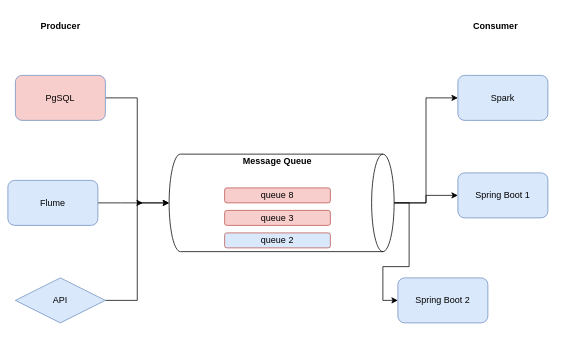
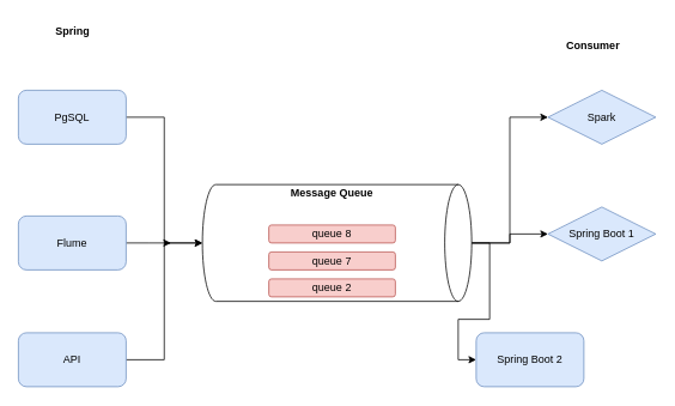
  <mxCell id="0" />
  <mxCell id="1" parent="0" />
  <mxCell id="2" style="edgeStyle=orthogonalEdgeStyle;rounded=0;orthogonalLoop=1;jettySize=auto;html=1;exitX=1;exitY=0.5;exitDx=0;exitDy=0;entryX=0.5;entryY=1;entryDx=0;entryDy=0;entryPerimeter=0;" edge="1" parent="1" source="3" target="11"><mxGeometry relative="1" as="geometry" /></mxCell>
- <mxCell id="3" value="PgSQL" style="rounded=1;whiteSpace=wrap;html=1;fillColor=#f8cecc;strokeColor=#6c8ebf;" vertex="1" parent="1"><mxGeometry x="20" y="100" width="120" height="60" as="geometry" /></mxCell>
+ <mxCell id="3" value="PgSQL" style="rounded=1;whiteSpace=wrap;html=1;fillColor=#dae8fc;strokeColor=#6c8ebf;" vertex="1" parent="1"><mxGeometry x="20" y="100" width="120" height="60" as="geometry" /></mxCell>
  <mxCell id="4" style="edgeStyle=orthogonalEdgeStyle;rounded=0;orthogonalLoop=1;jettySize=auto;html=1;" edge="1" parent="1" source="5"><mxGeometry relative="1" as="geometry"><mxPoint x="190" y="270" as="targetPoint" /></mxGeometry></mxCell>
- <mxCell id="5" value="Flume" style="rounded=1;whiteSpace=wrap;html=1;fillColor=#dae8fc;strokeColor=#6c8ebf;" vertex="1" parent="1"><mxGeometry x="10" y="240" width="120" height="60" as="geometry" /></mxCell>
+ <mxCell id="5" value="Flume" style="rounded=1;whiteSpace=wrap;html=1;fillColor=#dae8fc;strokeColor=#6c8ebf;" vertex="1" parent="1"><mxGeometry x="20" y="240" width="120" height="60" as="geometry" /></mxCell>
  <mxCell id="6" style="edgeStyle=orthogonalEdgeStyle;rounded=0;orthogonalLoop=1;jettySize=auto;html=1;entryX=0.5;entryY=1;entryDx=0;entryDy=0;entryPerimeter=0;" edge="1" parent="1" source="7" target="11"><mxGeometry relative="1" as="geometry" /></mxCell>
- <mxCell id="7" value="API" style="rhombus;whiteSpace=wrap;html=1;fillColor=#dae8fc;strokeColor=#6c8ebf;" vertex="1" parent="1"><mxGeometry x="20" y="370" width="120" height="60" as="geometry" /></mxCell>
+ <mxCell id="7" value="API" style="rounded=1;whiteSpace=wrap;html=1;fillColor=#dae8fc;strokeColor=#6c8ebf;" vertex="1" parent="1"><mxGeometry x="20" y="370" width="120" height="60" as="geometry" /></mxCell>
  <mxCell id="8" style="edgeStyle=orthogonalEdgeStyle;rounded=0;orthogonalLoop=1;jettySize=auto;html=1;" edge="1" parent="1" source="11" target="17"><mxGeometry relative="1" as="geometry" /></mxCell>
  <mxCell id="9" style="edgeStyle=orthogonalEdgeStyle;rounded=0;orthogonalLoop=1;jettySize=auto;html=1;entryX=0;entryY=0.5;entryDx=0;entryDy=0;" edge="1" parent="1" source="11" target="16"><mxGeometry relative="1" as="geometry" /></mxCell>
  <mxCell id="10" style="edgeStyle=orthogonalEdgeStyle;rounded=0;orthogonalLoop=1;jettySize=auto;html=1;entryX=0;entryY=0.5;entryDx=0;entryDy=0;" edge="1" parent="1" source="11" target="18"><mxGeometry relative="1" as="geometry" /></mxCell>
  <mxCell id="11" value="" style="shape=cylinder3;whiteSpace=wrap;html=1;boundedLbl=1;backgroundOutline=1;size=15;rotation=90;" vertex="1" parent="1"><mxGeometry x="310" y="120" width="130" height="300" as="geometry" /></mxCell>
  <mxCell id="12" value="Message Queue" style="text;html=1;resizable=0;autosize=1;align=center;verticalAlign=middle;points=[];fillColor=none;strokeColor=none;rounded=0;fontStyle=1" vertex="1" parent="1"><mxGeometry x="314" y="200" width="110" height="30" as="geometry" /></mxCell>
  <mxCell id="13" value="queue 8" style="rounded=1;whiteSpace=wrap;html=1;fillColor=#f8cecc;strokeColor=#b85450;" vertex="1" parent="1"><mxGeometry x="299" y="250" width="141" height="20" as="geometry" /></mxCell>
- <mxCell id="14" value="queue 3" style="rounded=1;whiteSpace=wrap;html=1;fillColor=#f8cecc;strokeColor=#b85450;" vertex="1" parent="1"><mxGeometry x="299" y="280" width="141" height="20" as="geometry" /></mxCell>
- <mxCell id="15" value="queue 2" style="rounded=1;whiteSpace=wrap;html=1;fillColor=#dae8fc;strokeColor=#b85450;" vertex="1" parent="1"><mxGeometry x="299" y="310" width="141" height="20" as="geometry" /></mxCell>
- <mxCell id="16" value="Spark" style="rounded=1;whiteSpace=wrap;html=1;fillColor=#dae8fc;strokeColor=#6c8ebf;" vertex="1" parent="1"><mxGeometry x="610" y="100" width="120" height="60" as="geometry" /></mxCell>
- <mxCell id="17" value="Spring Boot 1" style="rounded=1;whiteSpace=wrap;html=1;fillColor=#dae8fc;strokeColor=#6c8ebf;" vertex="1" parent="1"><mxGeometry x="610" y="230" width="120" height="60" as="geometry" /></mxCell>
+ <mxCell id="14" value="queue 7" style="rounded=1;whiteSpace=wrap;html=1;fillColor=#f8cecc;strokeColor=#b85450;" vertex="1" parent="1"><mxGeometry x="299" y="280" width="141" height="20" as="geometry" /></mxCell>
+ <mxCell id="15" value="queue 2" style="rounded=1;whiteSpace=wrap;html=1;fillColor=#f8cecc;strokeColor=#b85450;" vertex="1" parent="1"><mxGeometry x="299" y="310" width="141" height="20" as="geometry" /></mxCell>
+ <mxCell id="16" value="Spark" style="rhombus;whiteSpace=wrap;html=1;fillColor=#dae8fc;strokeColor=#6c8ebf;" vertex="1" parent="1"><mxGeometry x="610" y="100" width="120" height="60" as="geometry" /></mxCell>
+ <mxCell id="17" value="Spring Boot 1" style="rhombus;whiteSpace=wrap;html=1;fillColor=#dae8fc;strokeColor=#6c8ebf;" vertex="1" parent="1"><mxGeometry x="610" y="230" width="120" height="60" as="geometry" /></mxCell>
  <mxCell id="18" value="Spring Boot 2" style="rounded=1;whiteSpace=wrap;html=1;fillColor=#dae8fc;strokeColor=#6c8ebf;" vertex="1" parent="1"><mxGeometry x="530" y="370" width="120" height="60" as="geometry" /></mxCell>
- <mxCell id="19" value="Producer" style="text;html=1;resizable=0;autosize=1;align=center;verticalAlign=middle;points=[];fillColor=none;strokeColor=none;rounded=0;fontStyle=1" vertex="1" parent="1"><mxGeometry x="40" y="20" width="80" height="30" as="geometry" /></mxCell>
- <mxCell id="20" value="Consumer" style="text;html=1;resizable=0;autosize=1;align=center;verticalAlign=middle;points=[];fillColor=none;strokeColor=none;rounded=0;fontStyle=1" vertex="1" parent="1"><mxGeometry x="620" y="20" width="80" height="30" as="geometry" /></mxCell>
+ <mxCell id="19" value="Spring" style="text;html=1;resizable=0;autosize=1;align=center;verticalAlign=middle;points=[];fillColor=none;strokeColor=none;rounded=0;fontStyle=1" vertex="1" parent="1"><mxGeometry x="40" y="20" width="80" height="30" as="geometry" /></mxCell>
+ <mxCell id="20" value="Consumer" style="text;html=1;resizable=0;autosize=1;align=center;verticalAlign=middle;points=[];fillColor=none;strokeColor=none;rounded=0;fontStyle=1" vertex="1" parent="1"><mxGeometry x="620" y="35" width="80" height="30" as="geometry" /></mxCell>
